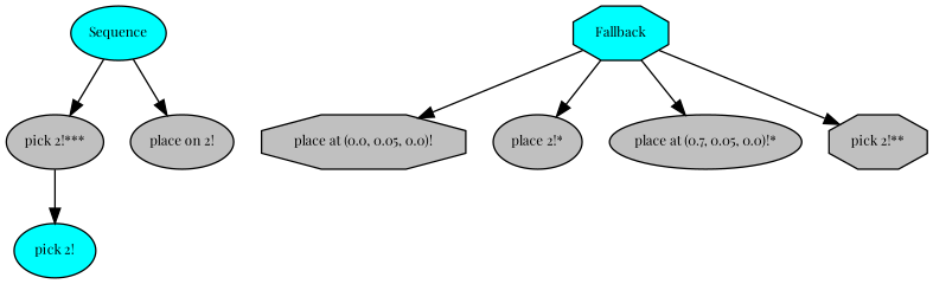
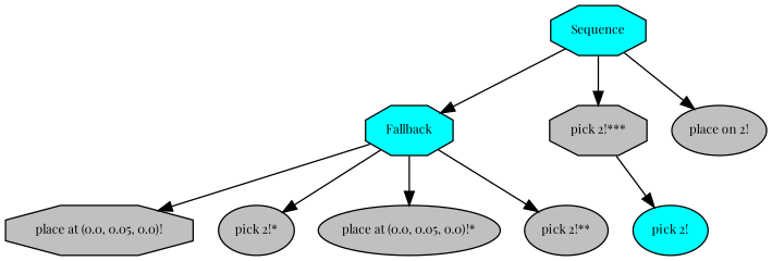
  digraph {
    fontname="Playfair Display"
    ordering=out
    node [fillcolor=gray fontcolor=black fontname="Playfair Display" fontsize=9 shape=ellipse style=filled]
    edge [fontname="Playfair Display"]
-   n1 [fillcolor=cyan label=Sequence]
+   n1 [fillcolor=cyan label=Sequence shape=octagon]
    n2 [fillcolor=cyan label=Fallback shape=octagon]
-   n3 [label="pick 2!***"]
+   n3 [label="pick 2!***" shape=octagon]
    n4 [label="place on 2!"]
    n5 [label="place at (0.0, 0.05, 0.0)!" shape=octagon]
-   n6 [label="place 2!*"]
-   n7 [label="place at (0.7, 0.05, 0.0)!*"]
-   n8 [label="pick 2!**" shape=octagon]
+   n6 [label="pick 2!*"]
+   n7 [label="place at (0.0, 0.05, 0.0)!*"]
+   n8 [label="pick 2!**"]
    n9 [fillcolor=cyan label="pick 2!"]
+   n1 -> n2
    n1 -> n3
    n1 -> n4
    n2 -> n5
    n2 -> n6
    n2 -> n7
    n2 -> n8
    n3 -> n9
  }
